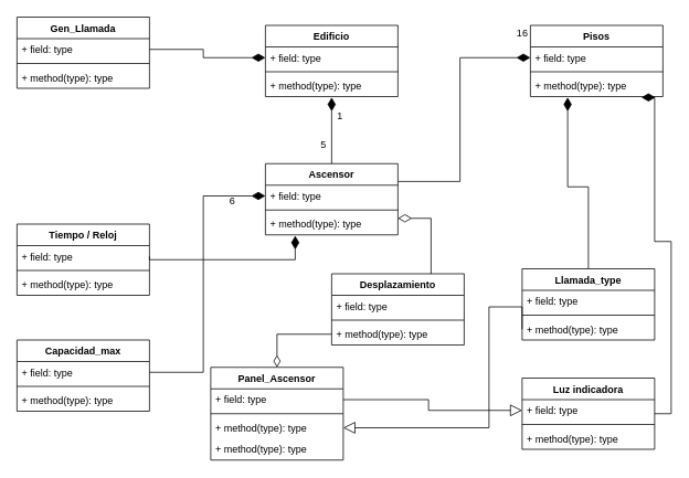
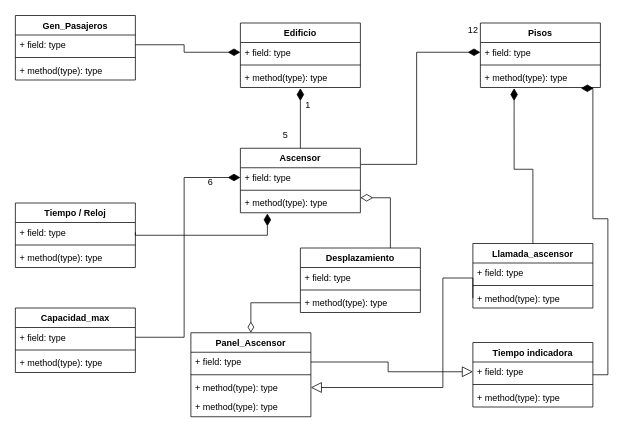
  <mxCell id="0" />
  <mxCell id="1" parent="0" />
  <mxCell id="2" style="edgeStyle=orthogonalEdgeStyle;rounded=0;orthogonalLoop=1;jettySize=auto;html=1;exitX=0.5;exitY=0;exitDx=0;exitDy=0;entryX=0.5;entryY=1.038;entryDx=0;entryDy=0;entryPerimeter=0;startArrow=none;startFill=0;startSize=12;sourcePerimeterSpacing=6;endArrow=diamondThin;endFill=1;endSize=14;targetPerimeterSpacing=13;strokeWidth=1;" edge="1" parent="1" source="4" target="15"><mxGeometry relative="1" as="geometry" /></mxCell>
  <mxCell id="3" style="edgeStyle=orthogonalEdgeStyle;rounded=0;orthogonalLoop=1;jettySize=auto;html=1;exitX=1;exitY=0.25;exitDx=0;exitDy=0;entryX=0;entryY=0.5;entryDx=0;entryDy=0;startArrow=none;startFill=0;startSize=12;sourcePerimeterSpacing=6;endArrow=diamondThin;endFill=1;endSize=14;targetPerimeterSpacing=13;strokeWidth=1;" edge="1" parent="1" source="4" target="27"><mxGeometry relative="1" as="geometry" /></mxCell>
  <mxCell id="4" value="Ascensor" style="swimlane;fontStyle=1;align=center;verticalAlign=top;childLayout=stackLayout;horizontal=1;startSize=26;horizontalStack=0;resizeParent=1;resizeParentMax=0;resizeLast=0;collapsible=1;marginBottom=0;" parent="1" vertex="1"><mxGeometry x="320" y="197" width="160" height="86" as="geometry" /></mxCell>
  <mxCell id="5" value="+ field: type" style="text;strokeColor=none;fillColor=none;align=left;verticalAlign=top;spacingLeft=4;spacingRight=4;overflow=hidden;rotatable=0;points=[[0,0.5],[1,0.5]];portConstraint=eastwest;" parent="4" vertex="1"><mxGeometry y="26" width="160" height="26" as="geometry" /></mxCell>
  <mxCell id="6" value="" style="line;strokeWidth=1;fillColor=none;align=left;verticalAlign=middle;spacingTop=-1;spacingLeft=3;spacingRight=3;rotatable=0;labelPosition=right;points=[];portConstraint=eastwest;" parent="4" vertex="1"><mxGeometry y="52" width="160" height="8" as="geometry" /></mxCell>
  <mxCell id="7" value="+ method(type): type" style="text;strokeColor=none;fillColor=none;align=left;verticalAlign=top;spacingLeft=4;spacingRight=4;overflow=hidden;rotatable=0;points=[[0,0.5],[1,0.5]];portConstraint=eastwest;" parent="4" vertex="1"><mxGeometry y="60" width="160" height="26" as="geometry" /></mxCell>
  <mxCell id="8" value="Capacidad_max" style="swimlane;fontStyle=1;align=center;verticalAlign=top;childLayout=stackLayout;horizontal=1;startSize=26;horizontalStack=0;resizeParent=1;resizeParentMax=0;resizeLast=0;collapsible=1;marginBottom=0;" parent="1" vertex="1"><mxGeometry x="20" y="410" width="160" height="86" as="geometry" /></mxCell>
  <mxCell id="9" value="+ field: type" style="text;strokeColor=none;fillColor=none;align=left;verticalAlign=top;spacingLeft=4;spacingRight=4;overflow=hidden;rotatable=0;points=[[0,0.5],[1,0.5]];portConstraint=eastwest;" parent="8" vertex="1"><mxGeometry y="26" width="160" height="26" as="geometry" /></mxCell>
  <mxCell id="10" value="" style="line;strokeWidth=1;fillColor=none;align=left;verticalAlign=middle;spacingTop=-1;spacingLeft=3;spacingRight=3;rotatable=0;labelPosition=right;points=[];portConstraint=eastwest;" parent="8" vertex="1"><mxGeometry y="52" width="160" height="8" as="geometry" /></mxCell>
  <mxCell id="11" value="+ method(type): type" style="text;strokeColor=none;fillColor=none;align=left;verticalAlign=top;spacingLeft=4;spacingRight=4;overflow=hidden;rotatable=0;points=[[0,0.5],[1,0.5]];portConstraint=eastwest;" parent="8" vertex="1"><mxGeometry y="60" width="160" height="26" as="geometry" /></mxCell>
  <mxCell id="12" value="Edificio" style="swimlane;fontStyle=1;align=center;verticalAlign=top;childLayout=stackLayout;horizontal=1;startSize=26;horizontalStack=0;resizeParent=1;resizeParentMax=0;resizeLast=0;collapsible=1;marginBottom=0;" parent="1" vertex="1"><mxGeometry x="320" y="30" width="160" height="86" as="geometry" /></mxCell>
  <mxCell id="13" value="+ field: type" style="text;strokeColor=none;fillColor=none;align=left;verticalAlign=top;spacingLeft=4;spacingRight=4;overflow=hidden;rotatable=0;points=[[0,0.5],[1,0.5]];portConstraint=eastwest;" parent="12" vertex="1"><mxGeometry y="26" width="160" height="26" as="geometry" /></mxCell>
  <mxCell id="14" value="" style="line;strokeWidth=1;fillColor=none;align=left;verticalAlign=middle;spacingTop=-1;spacingLeft=3;spacingRight=3;rotatable=0;labelPosition=right;points=[];portConstraint=eastwest;" parent="12" vertex="1"><mxGeometry y="52" width="160" height="8" as="geometry" /></mxCell>
  <mxCell id="15" value="+ method(type): type" style="text;strokeColor=none;fillColor=none;align=left;verticalAlign=top;spacingLeft=4;spacingRight=4;overflow=hidden;rotatable=0;points=[[0,0.5],[1,0.5]];portConstraint=eastwest;" parent="12" vertex="1"><mxGeometry y="60" width="160" height="26" as="geometry" /></mxCell>
  <mxCell id="16" style="edgeStyle=orthogonalEdgeStyle;rounded=0;orthogonalLoop=1;jettySize=auto;html=1;exitX=0.75;exitY=0;exitDx=0;exitDy=0;entryX=1;entryY=0.231;entryDx=0;entryDy=0;entryPerimeter=0;startArrow=none;startFill=0;startSize=12;sourcePerimeterSpacing=6;endArrow=diamondThin;endFill=0;endSize=14;targetPerimeterSpacing=13;strokeWidth=1;" edge="1" parent="1" source="17" target="7"><mxGeometry relative="1" as="geometry" /></mxCell>
  <mxCell id="17" value="Desplazamiento" style="swimlane;fontStyle=1;align=center;verticalAlign=top;childLayout=stackLayout;horizontal=1;startSize=26;horizontalStack=0;resizeParent=1;resizeParentMax=0;resizeLast=0;collapsible=1;marginBottom=0;" parent="1" vertex="1"><mxGeometry x="400" y="330" width="160" height="86" as="geometry" /></mxCell>
  <mxCell id="18" value="+ field: type" style="text;strokeColor=none;fillColor=none;align=left;verticalAlign=top;spacingLeft=4;spacingRight=4;overflow=hidden;rotatable=0;points=[[0,0.5],[1,0.5]];portConstraint=eastwest;" parent="17" vertex="1"><mxGeometry y="26" width="160" height="26" as="geometry" /></mxCell>
  <mxCell id="19" value="" style="line;strokeWidth=1;fillColor=none;align=left;verticalAlign=middle;spacingTop=-1;spacingLeft=3;spacingRight=3;rotatable=0;labelPosition=right;points=[];portConstraint=eastwest;" parent="17" vertex="1"><mxGeometry y="52" width="160" height="8" as="geometry" /></mxCell>
  <mxCell id="20" value="+ method(type): type" style="text;strokeColor=none;fillColor=none;align=left;verticalAlign=top;spacingLeft=4;spacingRight=4;overflow=hidden;rotatable=0;points=[[0,0.5],[1,0.5]];portConstraint=eastwest;" parent="17" vertex="1"><mxGeometry y="60" width="160" height="26" as="geometry" /></mxCell>
  <mxCell id="21" style="edgeStyle=orthogonalEdgeStyle;rounded=0;orthogonalLoop=1;jettySize=auto;html=1;exitX=0.5;exitY=0;exitDx=0;exitDy=0;entryX=0.281;entryY=1.038;entryDx=0;entryDy=0;entryPerimeter=0;startArrow=none;startFill=0;startSize=12;sourcePerimeterSpacing=6;endArrow=diamondThin;endFill=1;endSize=14;targetPerimeterSpacing=13;strokeWidth=1;" edge="1" parent="1" source="22" target="29"><mxGeometry relative="1" as="geometry" /></mxCell>
- <mxCell id="22" value="Llamada_type" style="swimlane;fontStyle=1;align=center;verticalAlign=top;childLayout=stackLayout;horizontal=1;startSize=26;horizontalStack=0;resizeParent=1;resizeParentMax=0;resizeLast=0;collapsible=1;marginBottom=0;" parent="1" vertex="1"><mxGeometry x="630" y="324" width="160" height="86" as="geometry" /></mxCell>
+ <mxCell id="22" value="Llamada_ascensor" style="swimlane;fontStyle=1;align=center;verticalAlign=top;childLayout=stackLayout;horizontal=1;startSize=26;horizontalStack=0;resizeParent=1;resizeParentMax=0;resizeLast=0;collapsible=1;marginBottom=0;" parent="1" vertex="1"><mxGeometry x="630" y="324" width="160" height="86" as="geometry" /></mxCell>
  <mxCell id="23" value="+ field: type" style="text;strokeColor=none;fillColor=none;align=left;verticalAlign=top;spacingLeft=4;spacingRight=4;overflow=hidden;rotatable=0;points=[[0,0.5],[1,0.5]];portConstraint=eastwest;" parent="22" vertex="1"><mxGeometry y="26" width="160" height="26" as="geometry" /></mxCell>
  <mxCell id="24" value="" style="line;strokeWidth=1;fillColor=none;align=left;verticalAlign=middle;spacingTop=-1;spacingLeft=3;spacingRight=3;rotatable=0;labelPosition=right;points=[];portConstraint=eastwest;" parent="22" vertex="1"><mxGeometry y="52" width="160" height="8" as="geometry" /></mxCell>
  <mxCell id="25" value="+ method(type): type" style="text;strokeColor=none;fillColor=none;align=left;verticalAlign=top;spacingLeft=4;spacingRight=4;overflow=hidden;rotatable=0;points=[[0,0.5],[1,0.5]];portConstraint=eastwest;" parent="22" vertex="1"><mxGeometry y="60" width="160" height="26" as="geometry" /></mxCell>
  <mxCell id="26" value="Pisos" style="swimlane;fontStyle=1;align=center;verticalAlign=top;childLayout=stackLayout;horizontal=1;startSize=26;horizontalStack=0;resizeParent=1;resizeParentMax=0;resizeLast=0;collapsible=1;marginBottom=0;" parent="1" vertex="1"><mxGeometry x="640" y="30" width="160" height="86" as="geometry" /></mxCell>
  <mxCell id="27" value="+ field: type" style="text;strokeColor=none;fillColor=none;align=left;verticalAlign=top;spacingLeft=4;spacingRight=4;overflow=hidden;rotatable=0;points=[[0,0.5],[1,0.5]];portConstraint=eastwest;" parent="26" vertex="1"><mxGeometry y="26" width="160" height="26" as="geometry" /></mxCell>
  <mxCell id="28" value="" style="line;strokeWidth=1;fillColor=none;align=left;verticalAlign=middle;spacingTop=-1;spacingLeft=3;spacingRight=3;rotatable=0;labelPosition=right;points=[];portConstraint=eastwest;" parent="26" vertex="1"><mxGeometry y="52" width="160" height="8" as="geometry" /></mxCell>
  <mxCell id="29" value="+ method(type): type" style="text;strokeColor=none;fillColor=none;align=left;verticalAlign=top;spacingLeft=4;spacingRight=4;overflow=hidden;rotatable=0;points=[[0,0.5],[1,0.5]];portConstraint=eastwest;" parent="26" vertex="1"><mxGeometry y="60" width="160" height="26" as="geometry" /></mxCell>
  <mxCell id="30" style="edgeStyle=orthogonalEdgeStyle;rounded=0;orthogonalLoop=1;jettySize=auto;html=1;exitX=1;exitY=0.5;exitDx=0;exitDy=0;entryX=0.838;entryY=1.038;entryDx=0;entryDy=0;entryPerimeter=0;startArrow=none;startFill=0;startSize=12;sourcePerimeterSpacing=6;endArrow=diamondThin;endFill=1;endSize=14;targetPerimeterSpacing=13;strokeWidth=1;" edge="1" parent="1" source="31" target="29"><mxGeometry relative="1" as="geometry"><Array as="points"><mxPoint x="810" y="499" /><mxPoint x="810" y="291" /><mxPoint x="790" y="291" /><mxPoint x="790" y="117" /></Array></mxGeometry></mxCell>
- <mxCell id="31" value="Luz indicadora" style="swimlane;fontStyle=1;align=center;verticalAlign=top;childLayout=stackLayout;horizontal=1;startSize=26;horizontalStack=0;resizeParent=1;resizeParentMax=0;resizeLast=0;collapsible=1;marginBottom=0;" parent="1" vertex="1"><mxGeometry x="630" y="456" width="160" height="86" as="geometry" /></mxCell>
+ <mxCell id="31" value="Tiempo indicadora" style="swimlane;fontStyle=1;align=center;verticalAlign=top;childLayout=stackLayout;horizontal=1;startSize=26;horizontalStack=0;resizeParent=1;resizeParentMax=0;resizeLast=0;collapsible=1;marginBottom=0;" parent="1" vertex="1"><mxGeometry x="630" y="456" width="160" height="86" as="geometry" /></mxCell>
  <mxCell id="32" value="+ field: type" style="text;strokeColor=none;fillColor=none;align=left;verticalAlign=top;spacingLeft=4;spacingRight=4;overflow=hidden;rotatable=0;points=[[0,0.5],[1,0.5]];portConstraint=eastwest;" parent="31" vertex="1"><mxGeometry y="26" width="160" height="26" as="geometry" /></mxCell>
  <mxCell id="33" value="" style="line;strokeWidth=1;fillColor=none;align=left;verticalAlign=middle;spacingTop=-1;spacingLeft=3;spacingRight=3;rotatable=0;labelPosition=right;points=[];portConstraint=eastwest;" parent="31" vertex="1"><mxGeometry y="52" width="160" height="8" as="geometry" /></mxCell>
  <mxCell id="34" value="+ method(type): type" style="text;strokeColor=none;fillColor=none;align=left;verticalAlign=top;spacingLeft=4;spacingRight=4;overflow=hidden;rotatable=0;points=[[0,0.5],[1,0.5]];portConstraint=eastwest;" parent="31" vertex="1"><mxGeometry y="60" width="160" height="26" as="geometry" /></mxCell>
  <mxCell id="35" value="Tiempo / Reloj" style="swimlane;fontStyle=1;align=center;verticalAlign=top;childLayout=stackLayout;horizontal=1;startSize=26;horizontalStack=0;resizeParent=1;resizeParentMax=0;resizeLast=0;collapsible=1;marginBottom=0;" parent="1" vertex="1"><mxGeometry x="20" y="270" width="160" height="86" as="geometry" /></mxCell>
  <mxCell id="36" value="+ field: type" style="text;strokeColor=none;fillColor=none;align=left;verticalAlign=top;spacingLeft=4;spacingRight=4;overflow=hidden;rotatable=0;points=[[0,0.5],[1,0.5]];portConstraint=eastwest;" parent="35" vertex="1"><mxGeometry y="26" width="160" height="26" as="geometry" /></mxCell>
  <mxCell id="37" value="" style="line;strokeWidth=1;fillColor=none;align=left;verticalAlign=middle;spacingTop=-1;spacingLeft=3;spacingRight=3;rotatable=0;labelPosition=right;points=[];portConstraint=eastwest;" parent="35" vertex="1"><mxGeometry y="52" width="160" height="8" as="geometry" /></mxCell>
  <mxCell id="38" value="+ method(type): type" style="text;strokeColor=none;fillColor=none;align=left;verticalAlign=top;spacingLeft=4;spacingRight=4;overflow=hidden;rotatable=0;points=[[0,0.5],[1,0.5]];portConstraint=eastwest;" parent="35" vertex="1"><mxGeometry y="60" width="160" height="26" as="geometry" /></mxCell>
- <mxCell id="39" value="Gen_Llamada" style="swimlane;fontStyle=1;align=center;verticalAlign=top;childLayout=stackLayout;horizontal=1;startSize=26;horizontalStack=0;resizeParent=1;resizeParentMax=0;resizeLast=0;collapsible=1;marginBottom=0;" parent="1" vertex="1"><mxGeometry x="20" y="20" width="160" height="86" as="geometry" /></mxCell>
+ <mxCell id="39" value="Gen_Pasajeros" style="swimlane;fontStyle=1;align=center;verticalAlign=top;childLayout=stackLayout;horizontal=1;startSize=26;horizontalStack=0;resizeParent=1;resizeParentMax=0;resizeLast=0;collapsible=1;marginBottom=0;" parent="1" vertex="1"><mxGeometry x="20" y="20" width="160" height="86" as="geometry" /></mxCell>
  <mxCell id="40" value="+ field: type" style="text;strokeColor=none;fillColor=none;align=left;verticalAlign=top;spacingLeft=4;spacingRight=4;overflow=hidden;rotatable=0;points=[[0,0.5],[1,0.5]];portConstraint=eastwest;" parent="39" vertex="1"><mxGeometry y="26" width="160" height="26" as="geometry" /></mxCell>
  <mxCell id="41" value="" style="line;strokeWidth=1;fillColor=none;align=left;verticalAlign=middle;spacingTop=-1;spacingLeft=3;spacingRight=3;rotatable=0;labelPosition=right;points=[];portConstraint=eastwest;" parent="39" vertex="1"><mxGeometry y="52" width="160" height="8" as="geometry" /></mxCell>
  <mxCell id="42" value="+ method(type): type" style="text;strokeColor=none;fillColor=none;align=left;verticalAlign=top;spacingLeft=4;spacingRight=4;overflow=hidden;rotatable=0;points=[[0,0.5],[1,0.5]];portConstraint=eastwest;" parent="39" vertex="1"><mxGeometry y="60" width="160" height="26" as="geometry" /></mxCell>
  <mxCell id="43" style="edgeStyle=orthogonalEdgeStyle;rounded=0;orthogonalLoop=1;jettySize=auto;html=1;exitX=0.5;exitY=0;exitDx=0;exitDy=0;entryX=0;entryY=0.5;entryDx=0;entryDy=0;startArrow=diamondThin;startFill=0;startSize=12;sourcePerimeterSpacing=6;endArrow=none;endFill=0;endSize=14;targetPerimeterSpacing=13;strokeWidth=1;" edge="1" parent="1" source="44" target="20"><mxGeometry relative="1" as="geometry" /></mxCell>
  <mxCell id="44" value="Panel_Ascensor" style="swimlane;fontStyle=1;align=center;verticalAlign=top;childLayout=stackLayout;horizontal=1;startSize=26;horizontalStack=0;resizeParent=1;resizeParentMax=0;resizeLast=0;collapsible=1;marginBottom=0;" parent="1" vertex="1"><mxGeometry x="254" y="443" width="160" height="112" as="geometry" /></mxCell>
  <mxCell id="45" value="+ field: type" style="text;strokeColor=none;fillColor=none;align=left;verticalAlign=top;spacingLeft=4;spacingRight=4;overflow=hidden;rotatable=0;points=[[0,0.5],[1,0.5]];portConstraint=eastwest;" parent="44" vertex="1"><mxGeometry y="26" width="160" height="26" as="geometry" /></mxCell>
  <mxCell id="46" value="" style="line;strokeWidth=1;fillColor=none;align=left;verticalAlign=middle;spacingTop=-1;spacingLeft=3;spacingRight=3;rotatable=0;labelPosition=right;points=[];portConstraint=eastwest;" parent="44" vertex="1"><mxGeometry y="52" width="160" height="8" as="geometry" /></mxCell>
  <mxCell id="47" value="+ method(type): type" style="text;strokeColor=none;fillColor=none;align=left;verticalAlign=top;spacingLeft=4;spacingRight=4;overflow=hidden;rotatable=0;points=[[0,0.5],[1,0.5]];portConstraint=eastwest;" parent="44" vertex="1"><mxGeometry y="60" width="160" height="26" as="geometry" /></mxCell>
  <mxCell id="48" value="+ method(type): type" style="text;strokeColor=none;fillColor=none;align=left;verticalAlign=top;spacingLeft=4;spacingRight=4;overflow=hidden;rotatable=0;points=[[0,0.5],[1,0.5]];portConstraint=eastwest;" vertex="1" parent="44"><mxGeometry y="86" width="160" height="26" as="geometry" /></mxCell>
  <mxCell id="49" value="1" style="text;html=1;align=center;verticalAlign=middle;resizable=0;points=[];autosize=1;" vertex="1" parent="1"><mxGeometry x="400" y="130" width="20" height="20" as="geometry" /></mxCell>
- <mxCell id="50" value="5" style="text;html=1;align=center;verticalAlign=middle;resizable=0;points=[];autosize=1;" vertex="1" parent="1"><mxGeometry x="380" y="165" width="20" height="20" as="geometry" /></mxCell>
- <mxCell id="51" value="16" style="text;html=1;align=center;verticalAlign=middle;resizable=0;points=[];autosize=1;" vertex="1" parent="1"><mxGeometry x="615" y="30" width="30" height="20" as="geometry" /></mxCell>
+ <mxCell id="50" value="5" style="text;html=1;align=center;verticalAlign=middle;resizable=0;points=[];autosize=1;" vertex="1" parent="1"><mxGeometry x="370" y="170" width="20" height="20" as="geometry" /></mxCell>
+ <mxCell id="51" value="12" style="text;html=1;align=center;verticalAlign=middle;resizable=0;points=[];autosize=1;" vertex="1" parent="1"><mxGeometry x="615" y="30" width="30" height="20" as="geometry" /></mxCell>
  <mxCell id="52" value="&lt;div&gt;6&lt;/div&gt;&lt;div&gt;&lt;br&gt;&lt;/div&gt;" style="text;html=1;align=center;verticalAlign=middle;resizable=0;points=[];autosize=1;" vertex="1" parent="1"><mxGeometry x="270" y="235" width="20" height="30" as="geometry" /></mxCell>
  <mxCell id="53" style="edgeStyle=orthogonalEdgeStyle;rounded=0;orthogonalLoop=1;jettySize=auto;html=1;exitX=1;exitY=0.5;exitDx=0;exitDy=0;entryX=0.225;entryY=1.038;entryDx=0;entryDy=0;entryPerimeter=0;startArrow=none;startFill=0;startSize=12;sourcePerimeterSpacing=6;endArrow=diamondThin;endFill=1;endSize=14;targetPerimeterSpacing=13;strokeWidth=1;" edge="1" parent="1" source="36" target="7"><mxGeometry relative="1" as="geometry"><Array as="points"><mxPoint x="180" y="313" /><mxPoint x="356" y="313" /></Array></mxGeometry></mxCell>
  <mxCell id="54" style="edgeStyle=orthogonalEdgeStyle;rounded=0;orthogonalLoop=1;jettySize=auto;html=1;exitX=1;exitY=0.5;exitDx=0;exitDy=0;entryX=0;entryY=0.5;entryDx=0;entryDy=0;startArrow=none;startFill=0;startSize=12;sourcePerimeterSpacing=6;endArrow=diamondThin;endFill=1;endSize=14;targetPerimeterSpacing=13;strokeWidth=1;" edge="1" parent="1" source="9" target="5"><mxGeometry relative="1" as="geometry" /></mxCell>
  <mxCell id="55" style="edgeStyle=orthogonalEdgeStyle;rounded=0;orthogonalLoop=1;jettySize=auto;html=1;exitX=1;exitY=0.5;exitDx=0;exitDy=0;entryX=0;entryY=0.5;entryDx=0;entryDy=0;startArrow=none;startFill=0;startSize=12;sourcePerimeterSpacing=6;endArrow=diamondThin;endFill=1;endSize=14;targetPerimeterSpacing=13;strokeWidth=1;" edge="1" parent="1" source="40" target="13"><mxGeometry relative="1" as="geometry" /></mxCell>
  <mxCell id="56" style="edgeStyle=orthogonalEdgeStyle;rounded=0;orthogonalLoop=1;jettySize=auto;html=1;exitX=1;exitY=0.5;exitDx=0;exitDy=0;entryX=0;entryY=0.5;entryDx=0;entryDy=0;startArrow=block;startFill=0;startSize=12;sourcePerimeterSpacing=6;endArrow=none;endFill=0;endSize=14;targetPerimeterSpacing=13;strokeWidth=1;" edge="1" parent="1" source="47" target="25"><mxGeometry relative="1" as="geometry"><Array as="points"><mxPoint x="590" y="516" /><mxPoint x="590" y="370" /><mxPoint x="630" y="370" /></Array></mxGeometry></mxCell>
  <mxCell id="57" style="edgeStyle=orthogonalEdgeStyle;rounded=0;orthogonalLoop=1;jettySize=auto;html=1;exitX=0;exitY=0.5;exitDx=0;exitDy=0;entryX=1;entryY=0.5;entryDx=0;entryDy=0;startArrow=block;startFill=0;startSize=12;sourcePerimeterSpacing=6;endArrow=none;endFill=0;endSize=14;targetPerimeterSpacing=13;strokeWidth=1;" edge="1" parent="1" source="32" target="45"><mxGeometry relative="1" as="geometry" /></mxCell>
